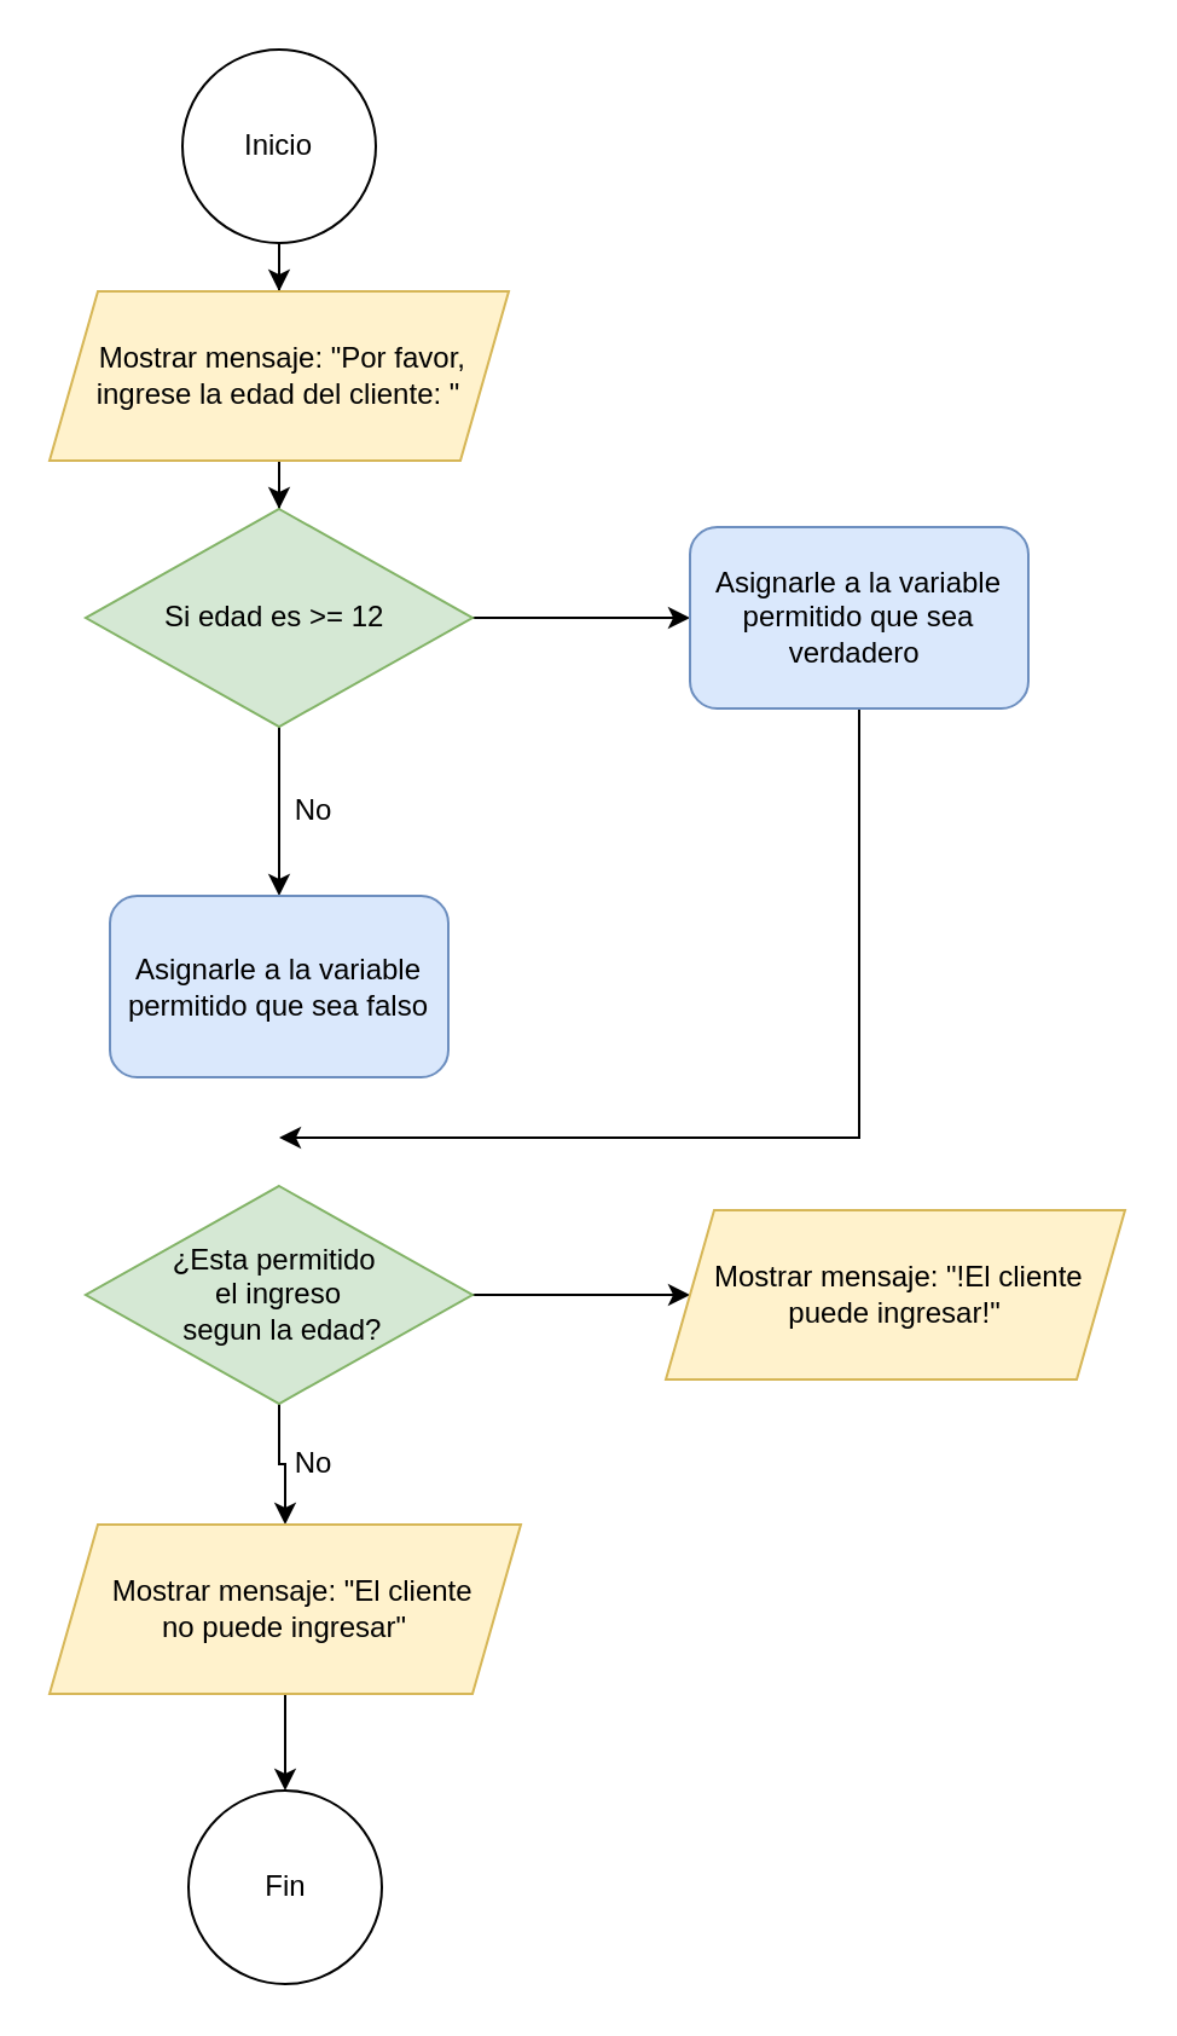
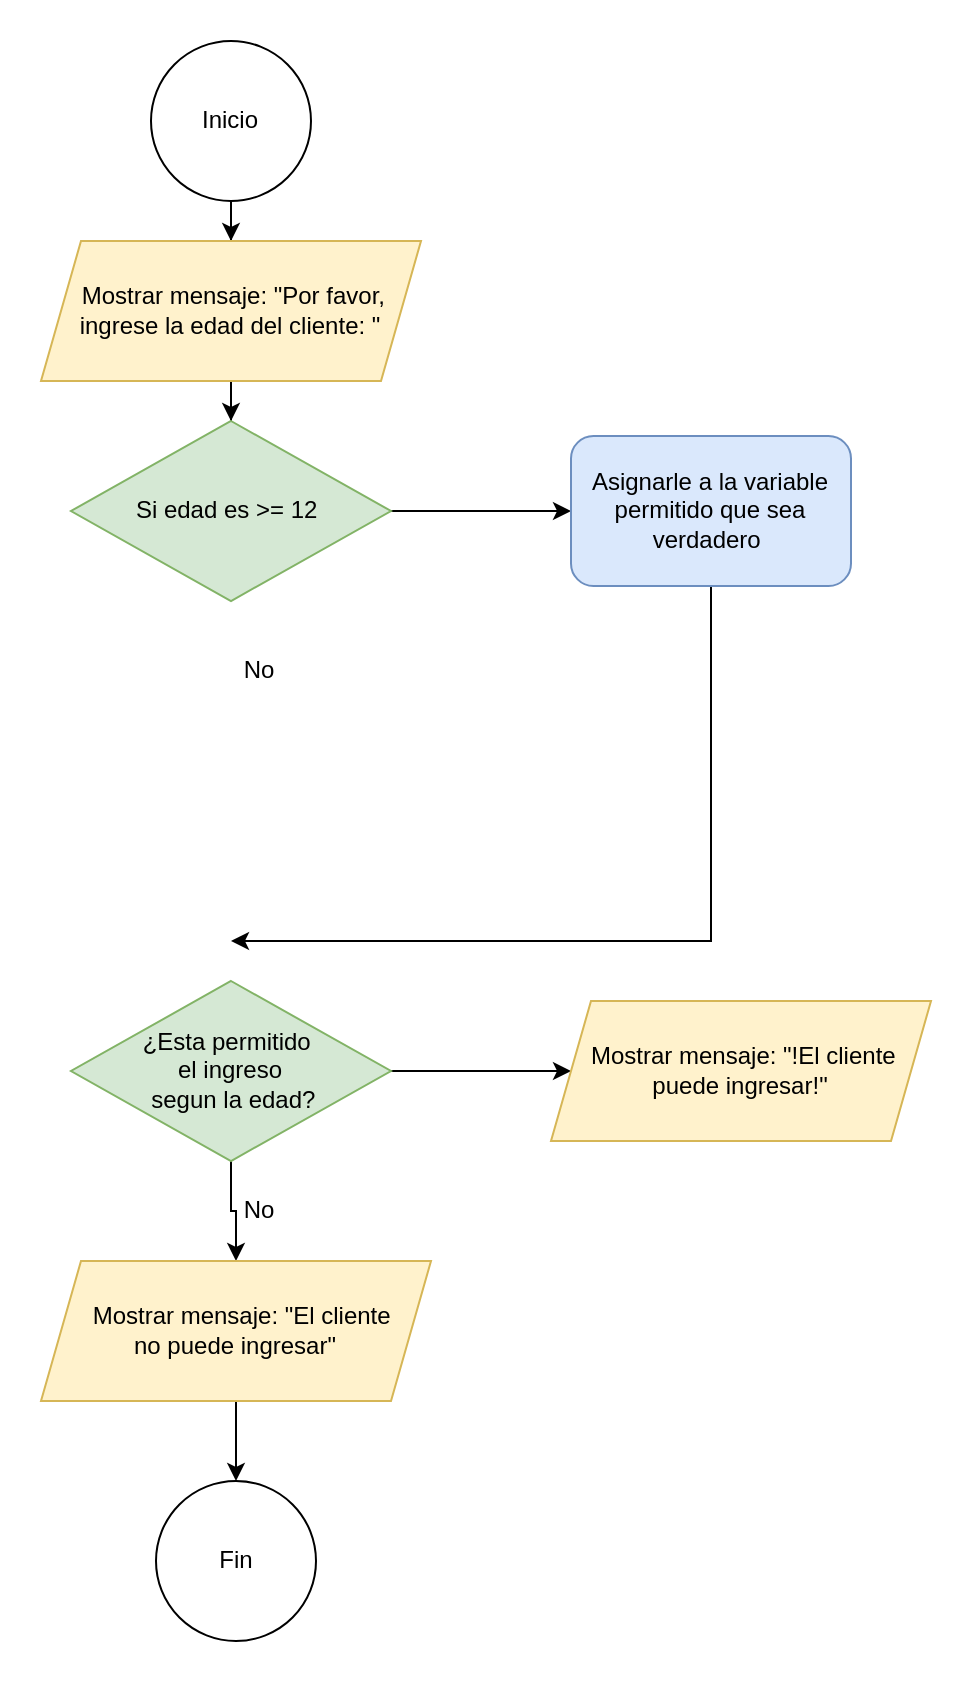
  <mxCell id="0" />
  <mxCell id="1" parent="0" />
  <mxCell id="2" style="edgeStyle=orthogonalEdgeStyle;rounded=0;orthogonalLoop=1;jettySize=auto;html=1;entryX=0.5;entryY=0;entryDx=0;entryDy=0;" edge="1" parent="1" source="3" target="5"><mxGeometry relative="1" as="geometry" /></mxCell>
  <mxCell id="3" value="Inicio" style="ellipse;whiteSpace=wrap;html=1;aspect=fixed;" vertex="1" parent="1"><mxGeometry x="75" y="20" width="80" height="80" as="geometry" /></mxCell>
  <mxCell id="4" value="" style="edgeStyle=orthogonalEdgeStyle;rounded=0;orthogonalLoop=1;jettySize=auto;html=1;" edge="1" parent="1" source="5" target="8"><mxGeometry relative="1" as="geometry" /></mxCell>
  <mxCell id="5" value="&amp;nbsp;Mostrar mensaje: &quot;Por favor, ingrese la edad del cliente: &quot;" style="shape=parallelogram;perimeter=parallelogramPerimeter;whiteSpace=wrap;html=1;fixedSize=1;fillColor=#fff2cc;strokeColor=#d6b656;" vertex="1" parent="1"><mxGeometry x="20" y="120" width="190" height="70" as="geometry" /></mxCell>
  <mxCell id="6" value="" style="edgeStyle=orthogonalEdgeStyle;rounded=0;orthogonalLoop=1;jettySize=auto;html=1;" edge="1" parent="1" source="8" target="10"><mxGeometry relative="1" as="geometry" /></mxCell>
- <mxCell id="7" value="" style="edgeStyle=orthogonalEdgeStyle;rounded=0;orthogonalLoop=1;jettySize=auto;html=1;" edge="1" parent="1" source="8" target="11"><mxGeometry relative="1" as="geometry" /></mxCell>
  <mxCell id="8" value="Si edad es &amp;gt;= 12&amp;nbsp;" style="rhombus;whiteSpace=wrap;html=1;fillColor=#d5e8d4;strokeColor=#82b366;" vertex="1" parent="1"><mxGeometry x="35" y="210" width="160" height="90" as="geometry" /></mxCell>
  <mxCell id="9" style="edgeStyle=orthogonalEdgeStyle;rounded=0;orthogonalLoop=1;jettySize=auto;html=1;" edge="1" parent="1" source="10"><mxGeometry relative="1" as="geometry"><mxPoint x="115" y="470" as="targetPoint" /><Array as="points"><mxPoint x="355" y="470" /></Array></mxGeometry></mxCell>
  <mxCell id="10" value="&lt;div&gt;&amp;nbsp;&lt;/div&gt;&lt;div&gt;Asignarle a la variable permitido que sea verdadero&amp;nbsp;&lt;/div&gt;&lt;div&gt;&lt;br&gt;&lt;/div&gt;" style="rounded=1;whiteSpace=wrap;html=1;align=center;fillColor=#dae8fc;strokeColor=#6c8ebf;" vertex="1" parent="1"><mxGeometry x="285" y="217.5" width="140" height="75" as="geometry" /></mxCell>
- <mxCell id="11" value="&lt;div&gt;&amp;nbsp;&lt;/div&gt;&lt;div&gt;Asignarle a la variable permitido que sea falso&lt;/div&gt;&lt;div&gt;&lt;br&gt;&lt;/div&gt;" style="rounded=1;whiteSpace=wrap;html=1;align=center;fillColor=#dae8fc;strokeColor=#6c8ebf;" vertex="1" parent="1"><mxGeometry x="45" y="370" width="140" height="75" as="geometry" /></mxCell>
  <mxCell id="12" value="No" style="text;html=1;align=center;verticalAlign=middle;resizable=0;points=[];autosize=1;strokeColor=none;fillColor=none;" vertex="1" parent="1"><mxGeometry x="109" y="320" width="40" height="30" as="geometry" /></mxCell>
  <mxCell id="13" value="" style="edgeStyle=orthogonalEdgeStyle;rounded=0;orthogonalLoop=1;jettySize=auto;html=1;" edge="1" parent="1" source="15" target="16"><mxGeometry relative="1" as="geometry" /></mxCell>
  <mxCell id="14" value="" style="edgeStyle=orthogonalEdgeStyle;rounded=0;orthogonalLoop=1;jettySize=auto;html=1;" edge="1" parent="1" source="15" target="18"><mxGeometry relative="1" as="geometry" /></mxCell>
  <mxCell id="15" value="&lt;div&gt;&lt;span style=&quot;background-color: transparent; color: light-dark(rgb(0, 0, 0), rgb(255, 255, 255));&quot;&gt;¿Esta permitido&amp;nbsp;&lt;/span&gt;&lt;/div&gt;&lt;div&gt;&lt;span style=&quot;background-color: transparent; color: light-dark(rgb(0, 0, 0), rgb(255, 255, 255));&quot;&gt;el ingreso&lt;/span&gt;&lt;/div&gt;&lt;div&gt;&lt;span style=&quot;background-color: transparent; color: light-dark(rgb(0, 0, 0), rgb(255, 255, 255));&quot;&gt;&amp;nbsp;segun la edad?&lt;/span&gt;&lt;/div&gt;" style="rhombus;whiteSpace=wrap;html=1;fillColor=#d5e8d4;strokeColor=#82b366;" vertex="1" parent="1"><mxGeometry x="35" y="490" width="160" height="90" as="geometry" /></mxCell>
  <mxCell id="16" value="&amp;nbsp;Mostrar mensaje: &quot;!El cliente puede ingresar!&quot;" style="shape=parallelogram;perimeter=parallelogramPerimeter;whiteSpace=wrap;html=1;fixedSize=1;fillColor=#fff2cc;strokeColor=#d6b656;" vertex="1" parent="1"><mxGeometry x="275" y="500" width="190" height="70" as="geometry" /></mxCell>
  <mxCell id="17" value="" style="edgeStyle=orthogonalEdgeStyle;rounded=0;orthogonalLoop=1;jettySize=auto;html=1;" edge="1" parent="1" source="18" target="20"><mxGeometry relative="1" as="geometry" /></mxCell>
  <mxCell id="18" value="&lt;div&gt;&amp;nbsp;&amp;nbsp;&lt;span style=&quot;background-color: transparent; color: light-dark(rgb(0, 0, 0), rgb(255, 255, 255));&quot;&gt;&amp;nbsp;Mostrar mensaje: &quot;El cliente&amp;nbsp;&lt;/span&gt;&lt;/div&gt;&lt;div&gt;no puede ingresar&quot;&lt;/div&gt;" style="shape=parallelogram;perimeter=parallelogramPerimeter;whiteSpace=wrap;html=1;fixedSize=1;fillColor=#fff2cc;strokeColor=#d6b656;" vertex="1" parent="1"><mxGeometry x="20" y="630" width="195" height="70" as="geometry" /></mxCell>
  <mxCell id="19" value="No" style="text;html=1;align=center;verticalAlign=middle;resizable=0;points=[];autosize=1;strokeColor=none;fillColor=none;" vertex="1" parent="1"><mxGeometry x="109" y="590" width="40" height="30" as="geometry" /></mxCell>
  <mxCell id="20" value="Fin" style="ellipse;whiteSpace=wrap;html=1;aspect=fixed;" vertex="1" parent="1"><mxGeometry x="77.5" y="740" width="80" height="80" as="geometry" /></mxCell>
